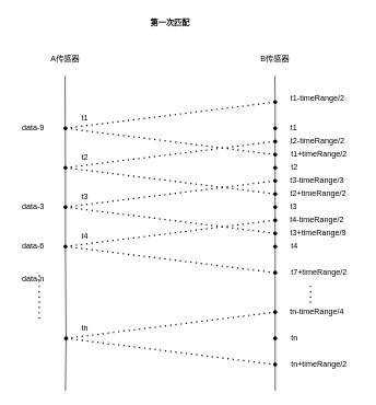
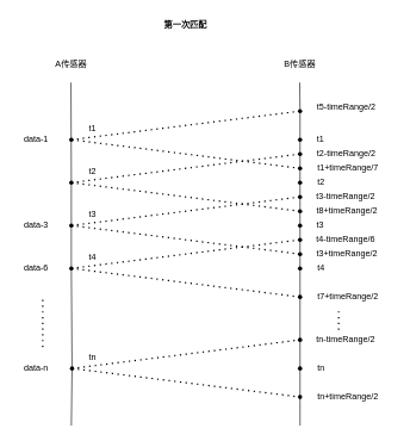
  <mxCell id="0" />
  <mxCell id="1" parent="0" />
  <mxCell id="2" value="" style="endArrow=none;html=1;rounded=0;startArrow=none;" edge="1" parent="1" source="20"><mxGeometry width="50" height="50" relative="1" as="geometry"><mxPoint x="98.5" y="715" as="sourcePoint" /><mxPoint x="98.5" y="115" as="targetPoint" /></mxGeometry></mxCell>
  <mxCell id="3" value="" style="endArrow=none;html=1;rounded=0;startArrow=none;" edge="1" parent="1" source="13"><mxGeometry width="50" height="50" relative="1" as="geometry"><mxPoint x="418.5" y="715" as="sourcePoint" /><mxPoint x="418.5" y="115" as="targetPoint" /></mxGeometry></mxCell>
  <mxCell id="4" value="A传感器" style="text;html=1;strokeColor=none;fillColor=none;align=center;verticalAlign=middle;whiteSpace=wrap;rounded=0;" vertex="1" parent="1"><mxGeometry x="69" y="75" width="60" height="30" as="geometry" /></mxCell>
  <mxCell id="5" value="B传感器" style="text;html=1;strokeColor=none;fillColor=none;align=center;verticalAlign=middle;whiteSpace=wrap;rounded=0;" vertex="1" parent="1"><mxGeometry x="389" y="75" width="60" height="30" as="geometry" /></mxCell>
  <mxCell id="6" value="&lt;b&gt;第一次匹配&lt;/b&gt;" style="text;html=1;strokeColor=none;fillColor=none;align=center;verticalAlign=middle;whiteSpace=wrap;rounded=0;" vertex="1" parent="1"><mxGeometry x="159" y="20" width="200" height="30" as="geometry" /></mxCell>
  <mxCell id="7" value="" style="shape=waypoint;sketch=0;fillStyle=solid;size=6;pointerEvents=1;points=[];fillColor=none;resizable=0;rotatable=0;perimeter=centerPerimeter;snapToPoint=1;" vertex="1" parent="1"><mxGeometry x="79" y="175" width="40" height="40" as="geometry" /></mxCell>
- <mxCell id="8" value="data-9" style="text;html=1;strokeColor=none;fillColor=none;align=center;verticalAlign=middle;whiteSpace=wrap;rounded=0;" vertex="1" parent="1"><mxGeometry x="20" y="180" width="60" height="30" as="geometry" /></mxCell>
+ <mxCell id="8" value="data-1" style="text;html=1;strokeColor=none;fillColor=none;align=center;verticalAlign=middle;whiteSpace=wrap;rounded=0;" vertex="1" parent="1"><mxGeometry x="20" y="180" width="60" height="30" as="geometry" /></mxCell>
  <mxCell id="9" value="" style="shape=waypoint;sketch=0;fillStyle=solid;size=6;pointerEvents=1;points=[];fillColor=none;resizable=0;rotatable=0;perimeter=centerPerimeter;snapToPoint=1;" vertex="1" parent="1"><mxGeometry x="399" y="175" width="40" height="40" as="geometry" /></mxCell>
  <mxCell id="10" value="" style="endArrow=none;html=1;rounded=0;startArrow=none;" edge="1" parent="1" source="11" target="9"><mxGeometry width="50" height="50" relative="1" as="geometry"><mxPoint x="418.5" y="715" as="sourcePoint" /><mxPoint x="418.5" y="115" as="targetPoint" /></mxGeometry></mxCell>
  <mxCell id="11" value="" style="shape=waypoint;sketch=0;fillStyle=solid;size=6;pointerEvents=1;points=[];fillColor=none;resizable=0;rotatable=0;perimeter=centerPerimeter;snapToPoint=1;" vertex="1" parent="1"><mxGeometry x="399" y="215" width="40" height="40" as="geometry" /></mxCell>
  <mxCell id="12" value="" style="endArrow=none;html=1;rounded=0;startArrow=none;" edge="1" parent="1" source="25" target="11"><mxGeometry width="50" height="50" relative="1" as="geometry"><mxPoint x="418.5" y="715" as="sourcePoint" /><mxPoint x="419" y="195" as="targetPoint" /></mxGeometry></mxCell>
  <mxCell id="13" value="" style="shape=waypoint;sketch=0;fillStyle=solid;size=6;pointerEvents=1;points=[];fillColor=none;resizable=0;rotatable=0;perimeter=centerPerimeter;snapToPoint=1;" vertex="1" parent="1"><mxGeometry x="399" y="135" width="40" height="40" as="geometry" /></mxCell>
  <mxCell id="14" value="" style="endArrow=none;html=1;rounded=0;startArrow=none;" edge="1" parent="1" source="9" target="13"><mxGeometry width="50" height="50" relative="1" as="geometry"><mxPoint x="419" y="195" as="sourcePoint" /><mxPoint x="418.5" y="115" as="targetPoint" /></mxGeometry></mxCell>
  <mxCell id="15" value="t1" style="text;html=1;strokeColor=none;fillColor=none;align=center;verticalAlign=middle;whiteSpace=wrap;rounded=0;" vertex="1" parent="1"><mxGeometry x="423" y="180" width="50" height="30" as="geometry" /></mxCell>
- <mxCell id="16" value="t1+timeRange/2" style="text;html=1;strokeColor=none;fillColor=none;align=center;verticalAlign=middle;whiteSpace=wrap;rounded=0;" vertex="1" parent="1"><mxGeometry x="421" y="220" width="130" height="30" as="geometry" /></mxCell>
- <mxCell id="17" value="t1-timeRange/2" style="text;html=1;strokeColor=none;fillColor=none;align=center;verticalAlign=middle;whiteSpace=wrap;rounded=0;" vertex="1" parent="1"><mxGeometry x="419" y="135" width="130" height="30" as="geometry" /></mxCell>
+ <mxCell id="16" value="t1+timeRange/7" style="text;html=1;strokeColor=none;fillColor=none;align=center;verticalAlign=middle;whiteSpace=wrap;rounded=0;" vertex="1" parent="1"><mxGeometry x="421" y="220" width="130" height="30" as="geometry" /></mxCell>
+ <mxCell id="17" value="t5-timeRange/2" style="text;html=1;strokeColor=none;fillColor=none;align=center;verticalAlign=middle;whiteSpace=wrap;rounded=0;" vertex="1" parent="1"><mxGeometry x="419" y="135" width="130" height="30" as="geometry" /></mxCell>
  <mxCell id="18" value="" style="endArrow=none;dashed=1;html=1;dashPattern=1 3;strokeWidth=2;rounded=0;entryX=0.525;entryY=0.575;entryDx=0;entryDy=0;entryPerimeter=0;exitX=0.5;exitY=0.425;exitDx=0;exitDy=0;exitPerimeter=0;" edge="1" parent="1" source="11" target="7"><mxGeometry width="50" height="50" relative="1" as="geometry"><mxPoint x="89" y="275" as="sourcePoint" /><mxPoint x="139" y="225" as="targetPoint" /></mxGeometry></mxCell>
  <mxCell id="19" value="" style="endArrow=none;dashed=1;html=1;dashPattern=1 3;strokeWidth=2;rounded=0;entryX=0.425;entryY=0.65;entryDx=0;entryDy=0;entryPerimeter=0;" edge="1" parent="1" source="7" target="13"><mxGeometry width="50" height="50" relative="1" as="geometry"><mxPoint x="89" y="275" as="sourcePoint" /><mxPoint x="139" y="225" as="targetPoint" /></mxGeometry></mxCell>
  <mxCell id="20" value="" style="shape=waypoint;sketch=0;fillStyle=solid;size=6;pointerEvents=1;points=[];fillColor=none;resizable=0;rotatable=0;perimeter=centerPerimeter;snapToPoint=1;" vertex="1" parent="1"><mxGeometry x="79" y="235" width="40" height="40" as="geometry" /></mxCell>
  <mxCell id="21" value="" style="endArrow=none;html=1;rounded=0;startArrow=none;" edge="1" parent="1" source="48" target="20"><mxGeometry width="50" height="50" relative="1" as="geometry"><mxPoint x="98.5" y="715" as="sourcePoint" /><mxPoint x="98.5" y="115" as="targetPoint" /></mxGeometry></mxCell>
  <mxCell id="22" value="" style="shape=waypoint;sketch=0;fillStyle=solid;size=6;pointerEvents=1;points=[];fillColor=none;resizable=0;rotatable=0;perimeter=centerPerimeter;snapToPoint=1;" vertex="1" parent="1"><mxGeometry x="399" y="275" width="40" height="40" as="geometry" /></mxCell>
  <mxCell id="23" value="" style="endArrow=none;html=1;rounded=0;startArrow=none;" edge="1" parent="1" source="41" target="22"><mxGeometry width="50" height="50" relative="1" as="geometry"><mxPoint x="418.5" y="715" as="sourcePoint" /><mxPoint x="419" y="235" as="targetPoint" /></mxGeometry></mxCell>
  <mxCell id="24" value="" style="shape=waypoint;sketch=0;fillStyle=solid;size=6;pointerEvents=1;points=[];fillColor=none;resizable=0;rotatable=0;perimeter=centerPerimeter;snapToPoint=1;" vertex="1" parent="1"><mxGeometry x="399" y="195" width="40" height="40" as="geometry" /></mxCell>
  <mxCell id="25" value="" style="shape=waypoint;sketch=0;fillStyle=solid;size=6;pointerEvents=1;points=[];fillColor=none;resizable=0;rotatable=0;perimeter=centerPerimeter;snapToPoint=1;" vertex="1" parent="1"><mxGeometry x="399" y="235" width="40" height="40" as="geometry" /></mxCell>
  <mxCell id="26" value="" style="endArrow=none;html=1;rounded=0;startArrow=none;" edge="1" parent="1" source="35" target="25"><mxGeometry width="50" height="50" relative="1" as="geometry"><mxPoint x="419" y="295" as="sourcePoint" /><mxPoint x="419" y="235" as="targetPoint" /></mxGeometry></mxCell>
  <mxCell id="27" value="" style="endArrow=none;dashed=1;html=1;dashPattern=1 3;strokeWidth=2;rounded=0;exitX=0.575;exitY=0.575;exitDx=0;exitDy=0;exitPerimeter=0;" edge="1" parent="1" source="20" target="24"><mxGeometry width="50" height="50" relative="1" as="geometry"><mxPoint x="89" y="275" as="sourcePoint" /><mxPoint x="139" y="225" as="targetPoint" /></mxGeometry></mxCell>
  <mxCell id="28" value="" style="endArrow=none;dashed=1;html=1;dashPattern=1 3;strokeWidth=2;rounded=0;entryX=0.4;entryY=0.55;entryDx=0;entryDy=0;entryPerimeter=0;" edge="1" parent="1" source="20" target="22"><mxGeometry width="50" height="50" relative="1" as="geometry"><mxPoint x="89" y="275" as="sourcePoint" /><mxPoint x="139" y="225" as="targetPoint" /></mxGeometry></mxCell>
  <mxCell id="29" value="t2" style="text;html=1;strokeColor=none;fillColor=none;align=center;verticalAlign=middle;whiteSpace=wrap;rounded=0;" vertex="1" parent="1"><mxGeometry x="419" y="240" width="59" height="30" as="geometry" /></mxCell>
- <mxCell id="30" value="t2+timeRange/2" style="text;html=1;strokeColor=none;fillColor=none;align=center;verticalAlign=middle;whiteSpace=wrap;rounded=0;" vertex="1" parent="1"><mxGeometry x="420" y="280" width="130" height="30" as="geometry" /></mxCell>
+ <mxCell id="30" value="t8+timeRange/2" style="text;html=1;strokeColor=none;fillColor=none;align=center;verticalAlign=middle;whiteSpace=wrap;rounded=0;" vertex="1" parent="1"><mxGeometry x="420" y="280" width="130" height="30" as="geometry" /></mxCell>
  <mxCell id="31" value="t2-timeRange/2" style="text;html=1;strokeColor=none;fillColor=none;align=center;verticalAlign=middle;whiteSpace=wrap;rounded=0;" vertex="1" parent="1"><mxGeometry x="419" y="200" width="130" height="30" as="geometry" /></mxCell>
  <mxCell id="32" value="t1" style="text;html=1;strokeColor=none;fillColor=none;align=center;verticalAlign=middle;whiteSpace=wrap;rounded=0;" vertex="1" parent="1"><mxGeometry x="99" y="165" width="60" height="30" as="geometry" /></mxCell>
  <mxCell id="33" value="t2" style="text;html=1;strokeColor=none;fillColor=none;align=center;verticalAlign=middle;whiteSpace=wrap;rounded=0;" vertex="1" parent="1"><mxGeometry x="99" y="225" width="60" height="30" as="geometry" /></mxCell>
  <mxCell id="34" value="" style="shape=waypoint;sketch=0;fillStyle=solid;size=6;pointerEvents=1;points=[];fillColor=none;resizable=0;rotatable=0;perimeter=centerPerimeter;snapToPoint=1;" vertex="1" parent="1"><mxGeometry x="79" y="295" width="40" height="40" as="geometry" /></mxCell>
  <mxCell id="35" value="" style="shape=waypoint;sketch=0;fillStyle=solid;size=6;pointerEvents=1;points=[];fillColor=none;resizable=0;rotatable=0;perimeter=centerPerimeter;snapToPoint=1;" vertex="1" parent="1"><mxGeometry x="399" y="255" width="40" height="40" as="geometry" /></mxCell>
  <mxCell id="36" value="" style="endArrow=none;html=1;rounded=0;startArrow=none;" edge="1" parent="1" source="22" target="35"><mxGeometry width="50" height="50" relative="1" as="geometry"><mxPoint x="419" y="295" as="sourcePoint" /><mxPoint x="419" y="255" as="targetPoint" /></mxGeometry></mxCell>
  <mxCell id="37" value="" style="shape=waypoint;sketch=0;fillStyle=solid;size=6;pointerEvents=1;points=[];fillColor=none;resizable=0;rotatable=0;perimeter=centerPerimeter;snapToPoint=1;" vertex="1" parent="1"><mxGeometry x="399" y="335" width="40" height="40" as="geometry" /></mxCell>
  <mxCell id="38" value="" style="endArrow=none;html=1;rounded=0;startArrow=none;" edge="1" parent="1" source="56" target="37"><mxGeometry width="50" height="50" relative="1" as="geometry"><mxPoint x="418.5" y="715" as="sourcePoint" /><mxPoint x="419" y="295" as="targetPoint" /></mxGeometry></mxCell>
  <mxCell id="39" value="" style="endArrow=none;dashed=1;html=1;dashPattern=1 3;strokeWidth=2;rounded=0;entryX=0.45;entryY=0.675;entryDx=0;entryDy=0;entryPerimeter=0;" edge="1" parent="1" source="34" target="35"><mxGeometry width="50" height="50" relative="1" as="geometry"><mxPoint x="89" y="385" as="sourcePoint" /><mxPoint x="139" y="335" as="targetPoint" /></mxGeometry></mxCell>
  <mxCell id="40" value="" style="endArrow=none;dashed=1;html=1;dashPattern=1 3;strokeWidth=2;rounded=0;" edge="1" parent="1" source="34" target="37"><mxGeometry width="50" height="50" relative="1" as="geometry"><mxPoint x="89" y="385" as="sourcePoint" /><mxPoint x="139" y="335" as="targetPoint" /></mxGeometry></mxCell>
  <mxCell id="41" value="" style="shape=waypoint;sketch=0;fillStyle=solid;size=6;pointerEvents=1;points=[];fillColor=none;resizable=0;rotatable=0;perimeter=centerPerimeter;snapToPoint=1;" vertex="1" parent="1"><mxGeometry x="399" y="295" width="40" height="40" as="geometry" /></mxCell>
  <mxCell id="42" value="" style="endArrow=none;html=1;rounded=0;startArrow=none;" edge="1" parent="1" source="52" target="41"><mxGeometry width="50" height="50" relative="1" as="geometry"><mxPoint x="419" y="355" as="sourcePoint" /><mxPoint x="419" y="295" as="targetPoint" /></mxGeometry></mxCell>
  <mxCell id="43" value="data-3" style="text;html=1;strokeColor=none;fillColor=none;align=center;verticalAlign=middle;whiteSpace=wrap;rounded=0;" vertex="1" parent="1"><mxGeometry x="20" y="300" width="60" height="30" as="geometry" /></mxCell>
  <mxCell id="44" value="t3" style="text;html=1;strokeColor=none;fillColor=none;align=center;verticalAlign=middle;whiteSpace=wrap;rounded=0;" vertex="1" parent="1"><mxGeometry x="417.5" y="300" width="59" height="30" as="geometry" /></mxCell>
- <mxCell id="45" value="t3-timeRange/3" style="text;html=1;strokeColor=none;fillColor=none;align=center;verticalAlign=middle;whiteSpace=wrap;rounded=0;" vertex="1" parent="1"><mxGeometry x="417.5" y="260" width="130" height="30" as="geometry" /></mxCell>
- <mxCell id="46" value="t3+timeRange/9" style="text;html=1;strokeColor=none;fillColor=none;align=center;verticalAlign=middle;whiteSpace=wrap;rounded=0;" vertex="1" parent="1"><mxGeometry x="420" y="340" width="130" height="30" as="geometry" /></mxCell>
+ <mxCell id="45" value="t3-timeRange/2" style="text;html=1;strokeColor=none;fillColor=none;align=center;verticalAlign=middle;whiteSpace=wrap;rounded=0;" vertex="1" parent="1"><mxGeometry x="417.5" y="260" width="130" height="30" as="geometry" /></mxCell>
+ <mxCell id="46" value="t3+timeRange/2" style="text;html=1;strokeColor=none;fillColor=none;align=center;verticalAlign=middle;whiteSpace=wrap;rounded=0;" vertex="1" parent="1"><mxGeometry x="420" y="340" width="130" height="30" as="geometry" /></mxCell>
  <mxCell id="47" value="t3" style="text;html=1;strokeColor=none;fillColor=none;align=center;verticalAlign=middle;whiteSpace=wrap;rounded=0;" vertex="1" parent="1"><mxGeometry x="99" y="285" width="60" height="30" as="geometry" /></mxCell>
  <mxCell id="48" value="" style="shape=waypoint;sketch=0;fillStyle=solid;size=6;pointerEvents=1;points=[];fillColor=none;resizable=0;rotatable=0;perimeter=centerPerimeter;snapToPoint=1;" vertex="1" parent="1"><mxGeometry x="79" y="355" width="40" height="40" as="geometry" /></mxCell>
  <mxCell id="49" value="" style="endArrow=none;html=1;rounded=0;startArrow=none;" edge="1" parent="1" source="63" target="48"><mxGeometry width="50" height="50" relative="1" as="geometry"><mxPoint x="98.5" y="715" as="sourcePoint" /><mxPoint x="99" y="255" as="targetPoint" /></mxGeometry></mxCell>
  <mxCell id="50" value="" style="shape=waypoint;sketch=0;fillStyle=solid;size=6;pointerEvents=1;points=[];fillColor=none;resizable=0;rotatable=0;perimeter=centerPerimeter;snapToPoint=1;" vertex="1" parent="1"><mxGeometry x="399" y="395" width="40" height="40" as="geometry" /></mxCell>
  <mxCell id="51" value="" style="endArrow=none;html=1;rounded=0;startArrow=none;" edge="1" parent="1" source="69" target="50"><mxGeometry width="50" height="50" relative="1" as="geometry"><mxPoint x="418.5" y="715" as="sourcePoint" /><mxPoint x="419" y="355" as="targetPoint" /></mxGeometry></mxCell>
  <mxCell id="52" value="" style="shape=waypoint;sketch=0;fillStyle=solid;size=6;pointerEvents=1;points=[];fillColor=none;resizable=0;rotatable=0;perimeter=centerPerimeter;snapToPoint=1;" vertex="1" parent="1"><mxGeometry x="399" y="315" width="40" height="40" as="geometry" /></mxCell>
  <mxCell id="53" value="" style="endArrow=none;html=1;rounded=0;startArrow=none;" edge="1" parent="1" source="37" target="52"><mxGeometry width="50" height="50" relative="1" as="geometry"><mxPoint x="419" y="355" as="sourcePoint" /><mxPoint x="419" y="315" as="targetPoint" /></mxGeometry></mxCell>
  <mxCell id="54" value="" style="endArrow=none;dashed=1;html=1;dashPattern=1 3;strokeWidth=2;rounded=0;" edge="1" parent="1" target="52"><mxGeometry width="50" height="50" relative="1" as="geometry"><mxPoint x="99" y="375" as="sourcePoint" /><mxPoint x="139" y="335" as="targetPoint" /></mxGeometry></mxCell>
  <mxCell id="55" value="" style="endArrow=none;dashed=1;html=1;dashPattern=1 3;strokeWidth=2;rounded=0;" edge="1" parent="1" source="48" target="50"><mxGeometry width="50" height="50" relative="1" as="geometry"><mxPoint x="89" y="385" as="sourcePoint" /><mxPoint x="139" y="335" as="targetPoint" /></mxGeometry></mxCell>
  <mxCell id="56" value="" style="shape=waypoint;sketch=0;fillStyle=solid;size=6;pointerEvents=1;points=[];fillColor=none;resizable=0;rotatable=0;perimeter=centerPerimeter;snapToPoint=1;" vertex="1" parent="1"><mxGeometry x="399" y="355" width="40" height="40" as="geometry" /></mxCell>
  <mxCell id="57" value="" style="endArrow=none;html=1;rounded=0;startArrow=none;" edge="1" parent="1" source="50" target="56"><mxGeometry width="50" height="50" relative="1" as="geometry"><mxPoint x="419" y="415" as="sourcePoint" /><mxPoint x="419" y="355" as="targetPoint" /></mxGeometry></mxCell>
  <mxCell id="58" value="data-6" style="text;html=1;strokeColor=none;fillColor=none;align=center;verticalAlign=middle;whiteSpace=wrap;rounded=0;" vertex="1" parent="1"><mxGeometry x="20" y="360" width="60" height="30" as="geometry" /></mxCell>
  <mxCell id="59" value="t4" style="text;html=1;strokeColor=none;fillColor=none;align=center;verticalAlign=middle;whiteSpace=wrap;rounded=0;" vertex="1" parent="1"><mxGeometry x="99" y="345" width="60" height="30" as="geometry" /></mxCell>
  <mxCell id="60" value="t4" style="text;html=1;strokeColor=none;fillColor=none;align=center;verticalAlign=middle;whiteSpace=wrap;rounded=0;" vertex="1" parent="1"><mxGeometry x="418.5" y="360" width="59" height="30" as="geometry" /></mxCell>
  <mxCell id="61" value="t7+timeRange/2" style="text;html=1;strokeColor=none;fillColor=none;align=center;verticalAlign=middle;whiteSpace=wrap;rounded=0;" vertex="1" parent="1"><mxGeometry x="420.5" y="400" width="130" height="30" as="geometry" /></mxCell>
- <mxCell id="62" value="t4-timeRange/2" style="text;html=1;strokeColor=none;fillColor=none;align=center;verticalAlign=middle;whiteSpace=wrap;rounded=0;" vertex="1" parent="1"><mxGeometry x="418" y="320" width="130" height="30" as="geometry" /></mxCell>
+ <mxCell id="62" value="t4-timeRange/6" style="text;html=1;strokeColor=none;fillColor=none;align=center;verticalAlign=middle;whiteSpace=wrap;rounded=0;" vertex="1" parent="1"><mxGeometry x="418" y="320" width="130" height="30" as="geometry" /></mxCell>
  <mxCell id="63" value="" style="shape=waypoint;sketch=0;fillStyle=solid;size=6;pointerEvents=1;points=[];fillColor=none;resizable=0;rotatable=0;perimeter=centerPerimeter;snapToPoint=1;" vertex="1" parent="1"><mxGeometry x="80" y="495" width="40" height="40" as="geometry" /></mxCell>
  <mxCell id="64" value="" style="endArrow=none;html=1;rounded=0;" edge="1" parent="1" target="63"><mxGeometry width="50" height="50" relative="1" as="geometry"><mxPoint x="99" y="595" as="sourcePoint" /><mxPoint x="99" y="375" as="targetPoint" /></mxGeometry></mxCell>
  <mxCell id="65" value="" style="shape=waypoint;sketch=0;fillStyle=solid;size=6;pointerEvents=1;points=[];fillColor=none;resizable=0;rotatable=0;perimeter=centerPerimeter;snapToPoint=1;" vertex="1" parent="1"><mxGeometry x="399" y="535" width="40" height="40" as="geometry" /></mxCell>
  <mxCell id="66" value="" style="endArrow=none;html=1;rounded=0;" edge="1" parent="1" target="65"><mxGeometry width="50" height="50" relative="1" as="geometry"><mxPoint x="419" y="595" as="sourcePoint" /><mxPoint x="419" y="415" as="targetPoint" /></mxGeometry></mxCell>
  <mxCell id="67" value="" style="shape=waypoint;sketch=0;fillStyle=solid;size=6;pointerEvents=1;points=[];fillColor=none;resizable=0;rotatable=0;perimeter=centerPerimeter;snapToPoint=1;" vertex="1" parent="1"><mxGeometry x="399" y="495" width="40" height="40" as="geometry" /></mxCell>
  <mxCell id="68" value="" style="endArrow=none;html=1;rounded=0;startArrow=none;" edge="1" parent="1" source="65" target="67"><mxGeometry width="50" height="50" relative="1" as="geometry"><mxPoint x="419" y="555" as="sourcePoint" /><mxPoint x="419" y="415" as="targetPoint" /></mxGeometry></mxCell>
  <mxCell id="69" value="" style="shape=waypoint;sketch=0;fillStyle=solid;size=6;pointerEvents=1;points=[];fillColor=none;resizable=0;rotatable=0;perimeter=centerPerimeter;snapToPoint=1;" vertex="1" parent="1"><mxGeometry x="399" y="455" width="40" height="40" as="geometry" /></mxCell>
  <mxCell id="70" value="" style="endArrow=none;html=1;rounded=0;startArrow=none;" edge="1" parent="1" source="67" target="69"><mxGeometry width="50" height="50" relative="1" as="geometry"><mxPoint x="419" y="515" as="sourcePoint" /><mxPoint x="419" y="415" as="targetPoint" /></mxGeometry></mxCell>
- <mxCell id="71" value="data-n" style="text;html=1;strokeColor=none;fillColor=none;align=center;verticalAlign=middle;whiteSpace=wrap;rounded=0;" vertex="1" parent="1"><mxGeometry x="20" y="410" width="60" height="30" as="geometry" /></mxCell>
+ <mxCell id="71" value="data-n" style="text;html=1;strokeColor=none;fillColor=none;align=center;verticalAlign=middle;whiteSpace=wrap;rounded=0;" vertex="1" parent="1"><mxGeometry x="20" y="500" width="60" height="30" as="geometry" /></mxCell>
  <mxCell id="72" value="" style="endArrow=none;dashed=1;html=1;dashPattern=1 3;strokeWidth=2;rounded=0;" edge="1" parent="1" source="63" target="69"><mxGeometry width="50" height="50" relative="1" as="geometry"><mxPoint x="249" y="625" as="sourcePoint" /><mxPoint x="299" y="575" as="targetPoint" /></mxGeometry></mxCell>
  <mxCell id="73" value="" style="endArrow=none;dashed=1;html=1;dashPattern=1 3;strokeWidth=2;rounded=0;" edge="1" parent="1" source="63" target="65"><mxGeometry width="50" height="50" relative="1" as="geometry"><mxPoint x="249" y="625" as="sourcePoint" /><mxPoint x="299" y="575" as="targetPoint" /></mxGeometry></mxCell>
  <mxCell id="74" value="tn" style="text;html=1;strokeColor=none;fillColor=none;align=center;verticalAlign=middle;whiteSpace=wrap;rounded=0;" vertex="1" parent="1"><mxGeometry x="99" y="485" width="60" height="30" as="geometry" /></mxCell>
  <mxCell id="75" value="tn" style="text;html=1;strokeColor=none;fillColor=none;align=center;verticalAlign=middle;whiteSpace=wrap;rounded=0;" vertex="1" parent="1"><mxGeometry x="418.5" y="500" width="59" height="30" as="geometry" /></mxCell>
- <mxCell id="76" value="tn-timeRange/4" style="text;html=1;strokeColor=none;fillColor=none;align=center;verticalAlign=middle;whiteSpace=wrap;rounded=0;" vertex="1" parent="1"><mxGeometry x="417.5" y="460" width="130" height="30" as="geometry" /></mxCell>
+ <mxCell id="76" value="tn-timeRange/2" style="text;html=1;strokeColor=none;fillColor=none;align=center;verticalAlign=middle;whiteSpace=wrap;rounded=0;" vertex="1" parent="1"><mxGeometry x="417.5" y="460" width="130" height="30" as="geometry" /></mxCell>
  <mxCell id="77" value="tn+timeRange/2" style="text;html=1;strokeColor=none;fillColor=none;align=center;verticalAlign=middle;whiteSpace=wrap;rounded=0;" vertex="1" parent="1"><mxGeometry x="420.5" y="540" width="130" height="30" as="geometry" /></mxCell>
  <mxCell id="78" value="" style="endArrow=none;dashed=1;html=1;dashPattern=1 3;strokeWidth=2;rounded=0;" edge="1" parent="1"><mxGeometry width="50" height="50" relative="1" as="geometry"><mxPoint x="59" y="485" as="sourcePoint" /><mxPoint x="59" y="415" as="targetPoint" /></mxGeometry></mxCell>
  <mxCell id="79" value="" style="endArrow=none;dashed=1;html=1;dashPattern=1 3;strokeWidth=2;rounded=0;" edge="1" parent="1"><mxGeometry width="50" height="50" relative="1" as="geometry"><mxPoint x="473" y="435" as="sourcePoint" /><mxPoint x="473" y="465" as="targetPoint" /></mxGeometry></mxCell>
